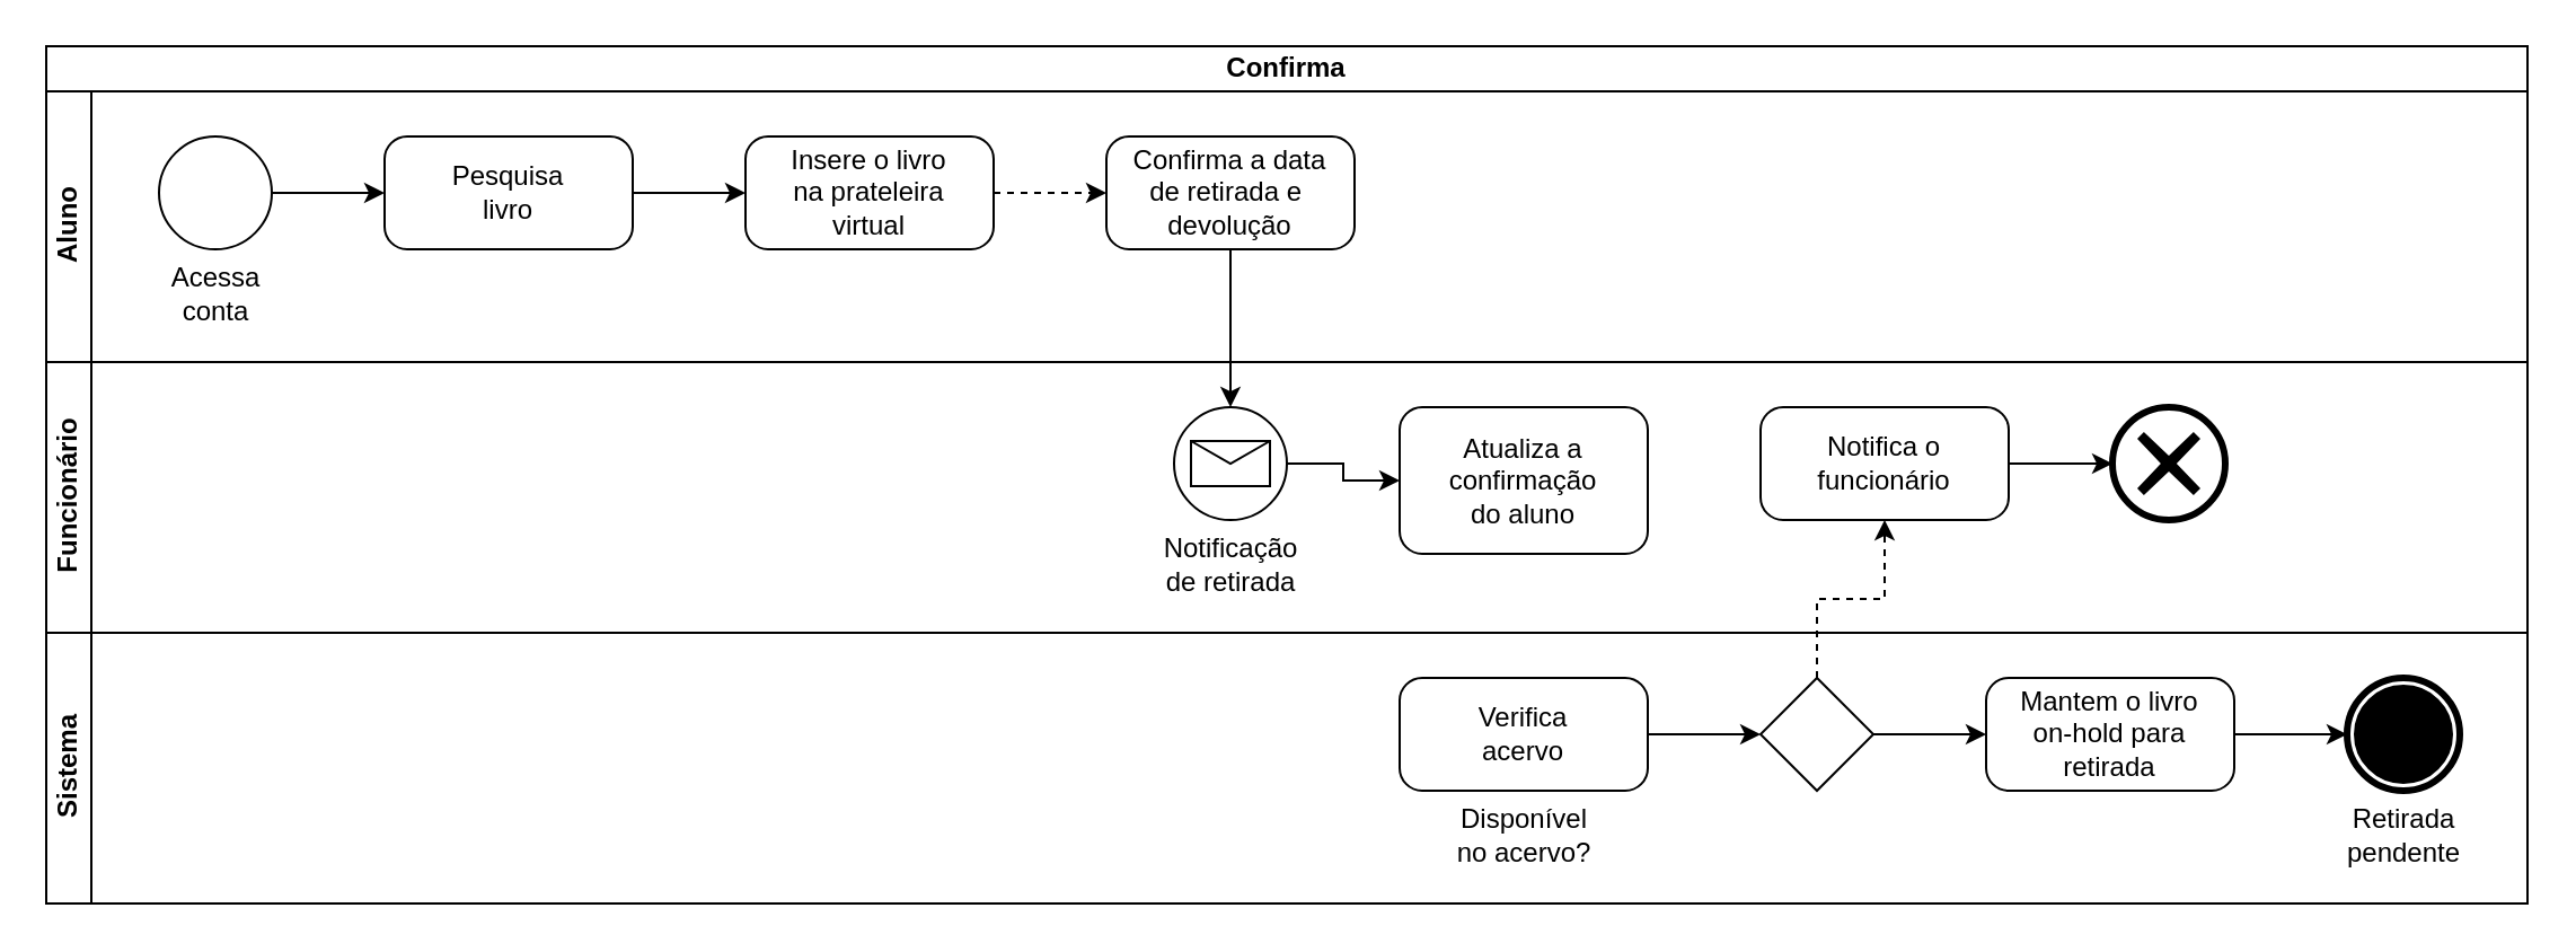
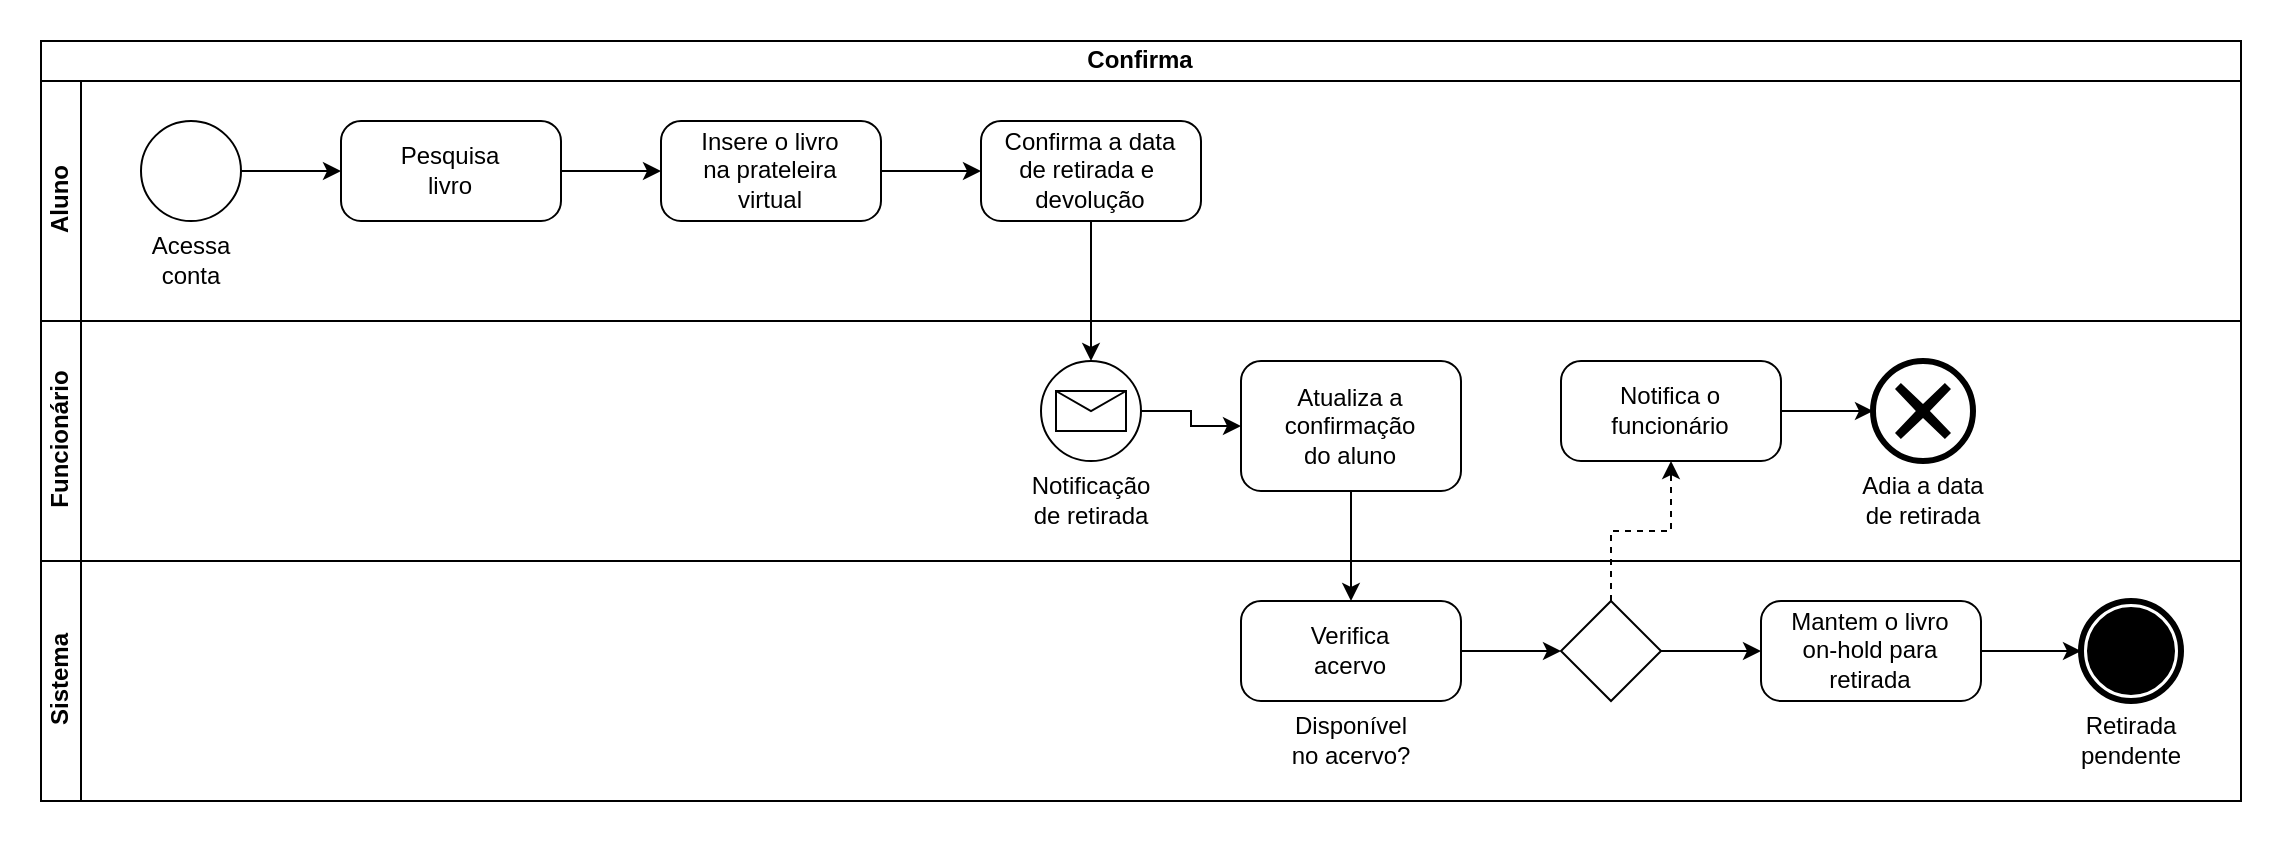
  <mxCell id="0" />
  <mxCell id="1" parent="0" />
  <mxCell id="2" value="Confirma" style="swimlane;html=1;childLayout=stackLayout;resizeParent=1;resizeParentMax=0;horizontal=1;startSize=20;horizontalStack=0;whiteSpace=wrap;" vertex="1" parent="1"><mxGeometry x="20" y="20" width="1100" height="380" as="geometry" /></mxCell>
  <mxCell id="3" value="Aluno" style="swimlane;html=1;startSize=20;horizontal=0;" vertex="1" parent="2"><mxGeometry y="20" width="1100" height="120" as="geometry" /></mxCell>
  <mxCell id="4" style="edgeStyle=orthogonalEdgeStyle;rounded=0;orthogonalLoop=1;jettySize=auto;html=1;exitX=1;exitY=0.5;exitDx=0;exitDy=0;exitPerimeter=0;entryX=0;entryY=0.5;entryDx=0;entryDy=0;entryPerimeter=0;" edge="1" parent="3" source="5" target="9"><mxGeometry relative="1" as="geometry" /></mxCell>
  <mxCell id="5" value="" style="points=[[0.145,0.145,0],[0.5,0,0],[0.855,0.145,0],[1,0.5,0],[0.855,0.855,0],[0.5,1,0],[0.145,0.855,0],[0,0.5,0]];shape=mxgraph.bpmn.event;html=1;verticalLabelPosition=bottom;labelBackgroundColor=#ffffff;verticalAlign=top;align=center;perimeter=ellipsePerimeter;outlineConnect=0;aspect=fixed;outline=standard;symbol=general;" vertex="1" parent="3"><mxGeometry x="50" y="20" width="50" height="50" as="geometry" /></mxCell>
  <mxCell id="6" value="Acessa&lt;br&gt;conta" style="text;html=1;align=center;verticalAlign=middle;resizable=0;points=[];autosize=1;strokeColor=none;fillColor=none;" vertex="1" parent="3"><mxGeometry x="45" y="70" width="60" height="40" as="geometry" /></mxCell>
  <mxCell id="7" value="Insere o livro&lt;br&gt;na prateleira&lt;br&gt;virtual" style="points=[[0.25,0,0],[0.5,0,0],[0.75,0,0],[1,0.25,0],[1,0.5,0],[1,0.75,0],[0.75,1,0],[0.5,1,0],[0.25,1,0],[0,0.75,0],[0,0.5,0],[0,0.25,0]];shape=mxgraph.bpmn.task;whiteSpace=wrap;rectStyle=rounded;size=10;html=1;container=1;expand=0;collapsible=0;taskMarker=abstract;" vertex="1" parent="3"><mxGeometry x="310" y="20" width="110" height="50" as="geometry" /></mxCell>
  <mxCell id="8" style="edgeStyle=orthogonalEdgeStyle;rounded=0;orthogonalLoop=1;jettySize=auto;html=1;exitX=1;exitY=0.5;exitDx=0;exitDy=0;exitPerimeter=0;entryX=0;entryY=0.5;entryDx=0;entryDy=0;entryPerimeter=0;" edge="1" parent="3" source="9" target="7"><mxGeometry relative="1" as="geometry" /></mxCell>
  <mxCell id="9" value="Pesquisa&lt;br&gt;livro" style="points=[[0.25,0,0],[0.5,0,0],[0.75,0,0],[1,0.25,0],[1,0.5,0],[1,0.75,0],[0.75,1,0],[0.5,1,0],[0.25,1,0],[0,0.75,0],[0,0.5,0],[0,0.25,0]];shape=mxgraph.bpmn.task;whiteSpace=wrap;rectStyle=rounded;size=10;html=1;container=1;expand=0;collapsible=0;taskMarker=abstract;" vertex="1" parent="3"><mxGeometry x="150" y="20" width="110" height="50" as="geometry" /></mxCell>
  <mxCell id="10" value="Confirma a data&lt;br&gt;de retirada e&amp;nbsp;&lt;br&gt;devolução" style="points=[[0.25,0,0],[0.5,0,0],[0.75,0,0],[1,0.25,0],[1,0.5,0],[1,0.75,0],[0.75,1,0],[0.5,1,0],[0.25,1,0],[0,0.75,0],[0,0.5,0],[0,0.25,0]];shape=mxgraph.bpmn.task;whiteSpace=wrap;rectStyle=rounded;size=10;html=1;container=1;expand=0;collapsible=0;taskMarker=abstract;" vertex="1" parent="3"><mxGeometry x="470" y="20" width="110" height="50" as="geometry" /></mxCell>
- <mxCell id="11" style="edgeStyle=orthogonalEdgeStyle;rounded=0;orthogonalLoop=1;jettySize=auto;html=1;exitX=1;exitY=0.5;exitDx=0;exitDy=0;exitPerimeter=0;entryX=0;entryY=0.5;entryDx=0;entryDy=0;entryPerimeter=0;dashed=1;" edge="1" parent="3" source="7" target="10"><mxGeometry relative="1" as="geometry" /></mxCell>
+ <mxCell id="11" style="edgeStyle=orthogonalEdgeStyle;rounded=0;orthogonalLoop=1;jettySize=auto;html=1;exitX=1;exitY=0.5;exitDx=0;exitDy=0;exitPerimeter=0;entryX=0;entryY=0.5;entryDx=0;entryDy=0;entryPerimeter=0;" edge="1" parent="3" source="7" target="10"><mxGeometry relative="1" as="geometry" /></mxCell>
  <mxCell id="12" value="Funcionário" style="swimlane;html=1;startSize=20;horizontal=0;" vertex="1" parent="2"><mxGeometry y="140" width="1100" height="120" as="geometry" /></mxCell>
  <mxCell id="13" value="Notificação&lt;br&gt;de retirada" style="text;html=1;align=center;verticalAlign=middle;resizable=0;points=[];autosize=1;strokeColor=none;fillColor=none;" vertex="1" parent="12"><mxGeometry x="485" y="70" width="80" height="40" as="geometry" /></mxCell>
  <mxCell id="14" value="Atualiza a&lt;br&gt;confirmação&lt;br&gt;do aluno" style="points=[[0.25,0,0],[0.5,0,0],[0.75,0,0],[1,0.25,0],[1,0.5,0],[1,0.75,0],[0.75,1,0],[0.5,1,0],[0.25,1,0],[0,0.75,0],[0,0.5,0],[0,0.25,0]];shape=mxgraph.bpmn.task;whiteSpace=wrap;rectStyle=rounded;size=10;html=1;container=1;expand=0;collapsible=0;taskMarker=abstract;" vertex="1" parent="12"><mxGeometry x="600" y="20" width="110" height="65" as="geometry" /></mxCell>
  <mxCell id="15" style="edgeStyle=orthogonalEdgeStyle;rounded=0;orthogonalLoop=1;jettySize=auto;html=1;exitX=1;exitY=0.5;exitDx=0;exitDy=0;exitPerimeter=0;entryX=0;entryY=0.5;entryDx=0;entryDy=0;entryPerimeter=0;" edge="1" parent="12" source="16" target="14"><mxGeometry relative="1" as="geometry" /></mxCell>
  <mxCell id="16" value="" style="points=[[0.145,0.145,0],[0.5,0,0],[0.855,0.145,0],[1,0.5,0],[0.855,0.855,0],[0.5,1,0],[0.145,0.855,0],[0,0.5,0]];shape=mxgraph.bpmn.event;html=1;verticalLabelPosition=bottom;labelBackgroundColor=#ffffff;verticalAlign=top;align=center;perimeter=ellipsePerimeter;outlineConnect=0;aspect=fixed;outline=standard;symbol=message;" vertex="1" parent="12"><mxGeometry x="500" y="20" width="50" height="50" as="geometry" /></mxCell>
  <mxCell id="17" style="edgeStyle=orthogonalEdgeStyle;rounded=0;orthogonalLoop=1;jettySize=auto;html=1;exitX=1;exitY=0.5;exitDx=0;exitDy=0;exitPerimeter=0;entryX=0;entryY=0.5;entryDx=0;entryDy=0;entryPerimeter=0;" edge="1" parent="12" source="18" target="19"><mxGeometry relative="1" as="geometry" /></mxCell>
  <mxCell id="18" value="Notifica o&lt;br&gt;funcionário" style="points=[[0.25,0,0],[0.5,0,0],[0.75,0,0],[1,0.25,0],[1,0.5,0],[1,0.75,0],[0.75,1,0],[0.5,1,0],[0.25,1,0],[0,0.75,0],[0,0.5,0],[0,0.25,0]];shape=mxgraph.bpmn.task;whiteSpace=wrap;rectStyle=rounded;size=10;html=1;container=1;expand=0;collapsible=0;taskMarker=abstract;" vertex="1" parent="12"><mxGeometry x="760" y="20" width="110" height="50" as="geometry" /></mxCell>
  <mxCell id="19" value="" style="points=[[0.145,0.145,0],[0.5,0,0],[0.855,0.145,0],[1,0.5,0],[0.855,0.855,0],[0.5,1,0],[0.145,0.855,0],[0,0.5,0]];shape=mxgraph.bpmn.event;html=1;verticalLabelPosition=bottom;labelBackgroundColor=#ffffff;verticalAlign=top;align=center;perimeter=ellipsePerimeter;outlineConnect=0;aspect=fixed;outline=end;symbol=cancel;" vertex="1" parent="12"><mxGeometry x="916" y="20" width="50" height="50" as="geometry" /></mxCell>
+ <mxCell id="20" value="Adia a data&lt;br&gt;de retirada" style="text;html=1;align=center;verticalAlign=middle;resizable=0;points=[];autosize=1;strokeColor=none;fillColor=none;" vertex="1" parent="12"><mxGeometry x="901" y="70" width="80" height="40" as="geometry" /></mxCell>
  <mxCell id="21" value="Sistema" style="swimlane;html=1;startSize=20;horizontal=0;" vertex="1" parent="2"><mxGeometry y="260" width="1100" height="120" as="geometry" /></mxCell>
  <mxCell id="22" style="edgeStyle=orthogonalEdgeStyle;rounded=0;orthogonalLoop=1;jettySize=auto;html=1;exitX=1;exitY=0.5;exitDx=0;exitDy=0;exitPerimeter=0;" edge="1" parent="21" source="23" target="25"><mxGeometry relative="1" as="geometry" /></mxCell>
  <mxCell id="23" value="Verifica&lt;br&gt;acervo" style="points=[[0.25,0,0],[0.5,0,0],[0.75,0,0],[1,0.25,0],[1,0.5,0],[1,0.75,0],[0.75,1,0],[0.5,1,0],[0.25,1,0],[0,0.75,0],[0,0.5,0],[0,0.25,0]];shape=mxgraph.bpmn.task;whiteSpace=wrap;rectStyle=rounded;size=10;html=1;container=1;expand=0;collapsible=0;taskMarker=abstract;" vertex="1" parent="21"><mxGeometry x="600" y="20" width="110" height="50" as="geometry" /></mxCell>
  <mxCell id="24" style="edgeStyle=orthogonalEdgeStyle;rounded=0;orthogonalLoop=1;jettySize=auto;html=1;exitX=1;exitY=0.5;exitDx=0;exitDy=0;exitPerimeter=0;entryX=0;entryY=0.5;entryDx=0;entryDy=0;entryPerimeter=0;" edge="1" parent="21" source="25" target="28"><mxGeometry relative="1" as="geometry" /></mxCell>
  <mxCell id="25" value="" style="points=[[0.25,0.25,0],[0.5,0,0],[0.75,0.25,0],[1,0.5,0],[0.75,0.75,0],[0.5,1,0],[0.25,0.75,0],[0,0.5,0]];shape=mxgraph.bpmn.gateway2;html=1;verticalLabelPosition=bottom;labelBackgroundColor=#ffffff;verticalAlign=top;align=center;perimeter=rhombusPerimeter;outlineConnect=0;outline=none;symbol=none;" vertex="1" parent="21"><mxGeometry x="760" y="20" width="50" height="50" as="geometry" /></mxCell>
  <mxCell id="26" value="Disponível&lt;br&gt;no acervo?" style="text;html=1;align=center;verticalAlign=middle;resizable=0;points=[];autosize=1;strokeColor=none;fillColor=none;" vertex="1" parent="21"><mxGeometry x="615" y="70" width="80" height="40" as="geometry" /></mxCell>
  <mxCell id="27" style="edgeStyle=orthogonalEdgeStyle;rounded=0;orthogonalLoop=1;jettySize=auto;html=1;exitX=1;exitY=0.5;exitDx=0;exitDy=0;exitPerimeter=0;entryX=0;entryY=0.5;entryDx=0;entryDy=0;entryPerimeter=0;" edge="1" parent="21" source="28" target="29"><mxGeometry relative="1" as="geometry" /></mxCell>
  <mxCell id="28" value="Mantem o livro&lt;br&gt;on-hold para&lt;br&gt;retirada" style="points=[[0.25,0,0],[0.5,0,0],[0.75,0,0],[1,0.25,0],[1,0.5,0],[1,0.75,0],[0.75,1,0],[0.5,1,0],[0.25,1,0],[0,0.75,0],[0,0.5,0],[0,0.25,0]];shape=mxgraph.bpmn.task;whiteSpace=wrap;rectStyle=rounded;size=10;html=1;container=1;expand=0;collapsible=0;taskMarker=abstract;" vertex="1" parent="21"><mxGeometry x="860" y="20" width="110" height="50" as="geometry" /></mxCell>
  <mxCell id="29" value="" style="points=[[0.145,0.145,0],[0.5,0,0],[0.855,0.145,0],[1,0.5,0],[0.855,0.855,0],[0.5,1,0],[0.145,0.855,0],[0,0.5,0]];shape=mxgraph.bpmn.event;html=1;verticalLabelPosition=bottom;labelBackgroundColor=#ffffff;verticalAlign=top;align=center;perimeter=ellipsePerimeter;outlineConnect=0;aspect=fixed;outline=end;symbol=terminate;" vertex="1" parent="21"><mxGeometry x="1020" y="20" width="50" height="50" as="geometry" /></mxCell>
  <mxCell id="30" value="Retirada&lt;br&gt;pendente" style="text;html=1;align=center;verticalAlign=middle;resizable=0;points=[];autosize=1;strokeColor=none;fillColor=none;" vertex="1" parent="21"><mxGeometry x="1010" y="70" width="70" height="40" as="geometry" /></mxCell>
  <mxCell id="31" style="edgeStyle=orthogonalEdgeStyle;rounded=0;orthogonalLoop=1;jettySize=auto;html=1;exitX=0.5;exitY=1;exitDx=0;exitDy=0;exitPerimeter=0;entryX=0.5;entryY=0;entryDx=0;entryDy=0;entryPerimeter=0;" edge="1" parent="2" source="10"><mxGeometry relative="1" as="geometry"><mxPoint x="525" y="160" as="targetPoint" /></mxGeometry></mxCell>
+ <mxCell id="32" style="edgeStyle=orthogonalEdgeStyle;rounded=0;orthogonalLoop=1;jettySize=auto;html=1;exitX=0.5;exitY=1;exitDx=0;exitDy=0;exitPerimeter=0;entryX=0.5;entryY=0;entryDx=0;entryDy=0;entryPerimeter=0;" edge="1" parent="2" source="14" target="23"><mxGeometry relative="1" as="geometry" /></mxCell>
  <mxCell id="33" style="edgeStyle=orthogonalEdgeStyle;rounded=0;orthogonalLoop=1;jettySize=auto;html=1;exitX=0.5;exitY=0;exitDx=0;exitDy=0;exitPerimeter=0;entryX=0.5;entryY=1;entryDx=0;entryDy=0;entryPerimeter=0;dashed=1;" edge="1" parent="2" source="25" target="18"><mxGeometry relative="1" as="geometry" /></mxCell>
